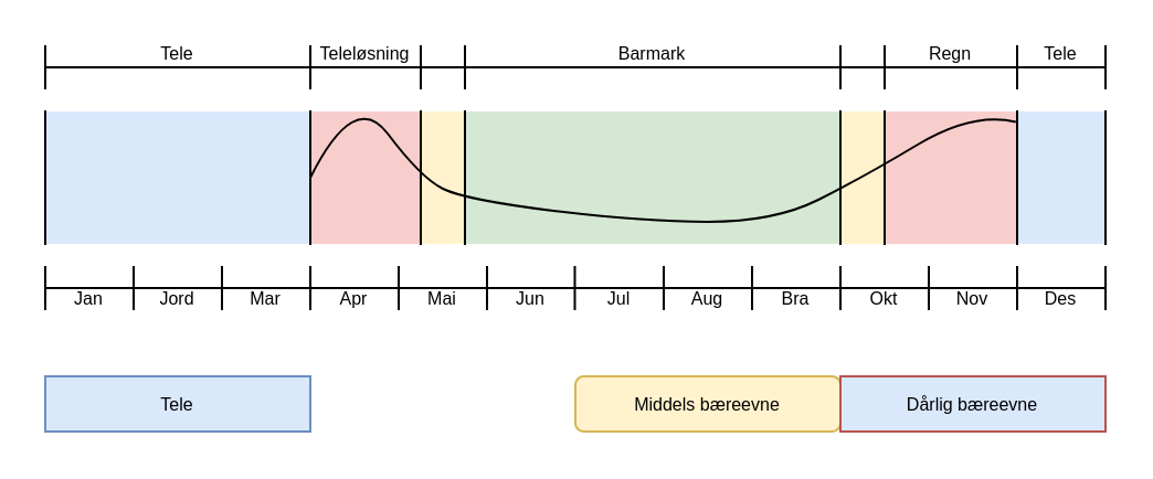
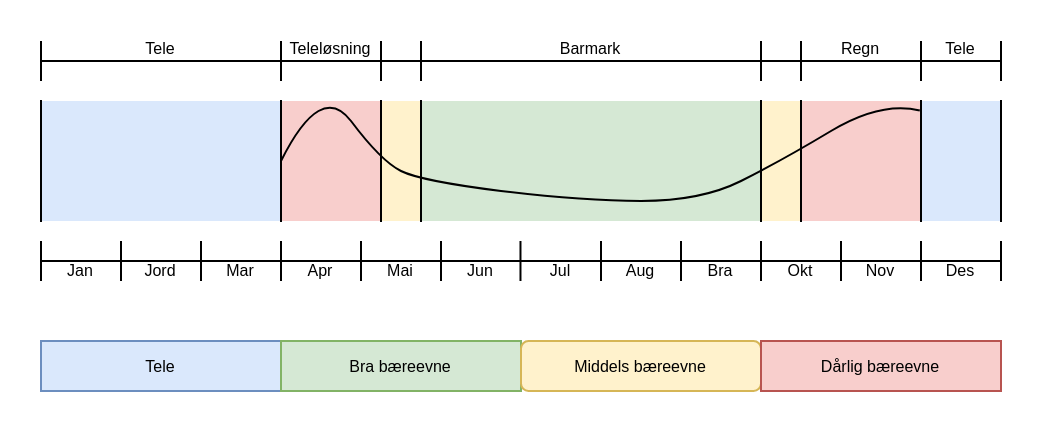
  <mxCell id="0" />
  <mxCell id="1" parent="0" />
  <mxCell id="2" value="Tele" style="shape=crossbar;whiteSpace=wrap;html=1;rounded=1;fontSize=8;verticalAlign=bottom;labelPosition=center;verticalLabelPosition=top;align=center;spacingTop=0;spacing=-10;" vertex="1" parent="1"><mxGeometry x="20" y="20" width="120" height="20" as="geometry" /></mxCell>
  <mxCell id="3" value="Teleløsning" style="shape=crossbar;whiteSpace=wrap;html=1;rounded=1;fontSize=8;verticalAlign=bottom;labelPosition=center;verticalLabelPosition=top;align=center;spacingTop=0;spacing=-10;" vertex="1" parent="1"><mxGeometry x="140" y="20" width="50" height="20" as="geometry" /></mxCell>
  <mxCell id="4" value="" style="shape=crossbar;whiteSpace=wrap;html=1;rounded=1;fontSize=8;verticalAlign=bottom;labelPosition=center;verticalLabelPosition=top;align=center;spacingTop=0;spacing=-10;" vertex="1" parent="1"><mxGeometry x="190" y="20" width="20" height="20" as="geometry" /></mxCell>
  <mxCell id="5" value="Barmark" style="shape=crossbar;whiteSpace=wrap;html=1;rounded=1;fontSize=8;verticalAlign=bottom;labelPosition=center;verticalLabelPosition=top;align=center;spacingTop=0;spacing=-10;" vertex="1" parent="1"><mxGeometry x="210" y="20" width="170" height="20" as="geometry" /></mxCell>
  <mxCell id="6" value="" style="shape=crossbar;whiteSpace=wrap;html=1;rounded=1;fontSize=8;verticalAlign=bottom;labelPosition=center;verticalLabelPosition=top;align=center;spacingTop=0;spacing=-10;" vertex="1" parent="1"><mxGeometry x="380" y="20" width="20" height="20" as="geometry" /></mxCell>
  <mxCell id="7" value="Regn" style="shape=crossbar;whiteSpace=wrap;html=1;rounded=1;fontSize=8;verticalAlign=bottom;labelPosition=center;verticalLabelPosition=top;align=center;spacingTop=0;spacing=-10;" vertex="1" parent="1"><mxGeometry x="400" y="20" width="60" height="20" as="geometry" /></mxCell>
  <mxCell id="8" value="Tele" style="shape=crossbar;whiteSpace=wrap;html=1;rounded=1;fontSize=8;verticalAlign=bottom;labelPosition=center;verticalLabelPosition=top;align=center;spacingTop=0;spacing=-10;" vertex="1" parent="1"><mxGeometry x="460" y="20" width="40" height="20" as="geometry" /></mxCell>
  <mxCell id="9" value="" style="group" vertex="1" connectable="0" parent="1"><mxGeometry x="20" y="120" width="480" height="27" as="geometry" /></mxCell>
  <mxCell id="10" value="" style="shape=crossbar;whiteSpace=wrap;html=1;rounded=1;treeFolding=0;" vertex="1" parent="9"><mxGeometry width="480.0" height="20" as="geometry" /></mxCell>
  <mxCell id="11" value="" style="endArrow=none;html=1;rounded=0;" edge="1" parent="9"><mxGeometry width="50" height="50" relative="1" as="geometry"><mxPoint x="40.0" y="20.0" as="sourcePoint" /><mxPoint x="40.0" as="targetPoint" /></mxGeometry></mxCell>
  <mxCell id="12" value="" style="endArrow=none;html=1;rounded=0;" edge="1" parent="9"><mxGeometry width="50" height="50" relative="1" as="geometry"><mxPoint x="80.0" y="20.0" as="sourcePoint" /><mxPoint x="80.0" as="targetPoint" /></mxGeometry></mxCell>
  <mxCell id="13" value="" style="endArrow=none;html=1;rounded=0;" edge="1" parent="9"><mxGeometry width="50" height="50" relative="1" as="geometry"><mxPoint x="120" y="20.0" as="sourcePoint" /><mxPoint x="120" as="targetPoint" /></mxGeometry></mxCell>
  <mxCell id="14" value="" style="endArrow=none;html=1;rounded=0;" edge="1" parent="9"><mxGeometry width="50" height="50" relative="1" as="geometry"><mxPoint x="160.0" y="20.0" as="sourcePoint" /><mxPoint x="160.0" as="targetPoint" /></mxGeometry></mxCell>
  <mxCell id="15" value="" style="endArrow=none;html=1;rounded=0;" edge="1" parent="9"><mxGeometry width="50" height="50" relative="1" as="geometry"><mxPoint x="200.0" y="20.0" as="sourcePoint" /><mxPoint x="200.0" as="targetPoint" /></mxGeometry></mxCell>
  <mxCell id="16" value="" style="endArrow=none;html=1;rounded=0;" edge="1" parent="9"><mxGeometry width="50" height="50" relative="1" as="geometry"><mxPoint x="239.74" y="20.0" as="sourcePoint" /><mxPoint x="239.74" as="targetPoint" /></mxGeometry></mxCell>
  <mxCell id="17" value="" style="endArrow=none;html=1;rounded=0;" edge="1" parent="9"><mxGeometry width="50" height="50" relative="1" as="geometry"><mxPoint x="280.0" y="20.0" as="sourcePoint" /><mxPoint x="280.0" as="targetPoint" /></mxGeometry></mxCell>
  <mxCell id="18" value="" style="endArrow=none;html=1;rounded=0;" edge="1" parent="9"><mxGeometry width="50" height="50" relative="1" as="geometry"><mxPoint x="320.0" y="20.0" as="sourcePoint" /><mxPoint x="320.0" as="targetPoint" /></mxGeometry></mxCell>
  <mxCell id="19" value="" style="endArrow=none;html=1;rounded=0;" edge="1" parent="9"><mxGeometry width="50" height="50" relative="1" as="geometry"><mxPoint x="360.0" y="20.0" as="sourcePoint" /><mxPoint x="360.0" as="targetPoint" /></mxGeometry></mxCell>
  <mxCell id="20" value="" style="endArrow=none;html=1;rounded=0;" edge="1" parent="9"><mxGeometry width="50" height="50" relative="1" as="geometry"><mxPoint x="400.0" y="20.0" as="sourcePoint" /><mxPoint x="400.0" as="targetPoint" /></mxGeometry></mxCell>
  <mxCell id="21" value="" style="endArrow=none;html=1;rounded=0;" edge="1" parent="9"><mxGeometry width="50" height="50" relative="1" as="geometry"><mxPoint x="440.0" y="20.0" as="sourcePoint" /><mxPoint x="440.0" as="targetPoint" /></mxGeometry></mxCell>
  <mxCell id="22" value="Apr" style="text;html=1;align=center;verticalAlign=bottom;whiteSpace=wrap;rounded=0;fontSize=8;spacing=6;" vertex="1" parent="9"><mxGeometry x="120" y="20" width="40" height="7" as="geometry" /></mxCell>
  <mxCell id="23" value="Mai" style="text;html=1;align=center;verticalAlign=bottom;whiteSpace=wrap;rounded=0;fontSize=8;spacing=6;" vertex="1" parent="9"><mxGeometry x="160" y="20" width="40" height="7" as="geometry" /></mxCell>
  <mxCell id="24" value="Jun" style="text;html=1;align=center;verticalAlign=bottom;whiteSpace=wrap;rounded=0;fontSize=8;spacing=6;" vertex="1" parent="9"><mxGeometry x="200" y="20" width="40" height="7" as="geometry" /></mxCell>
  <mxCell id="25" value="Jul" style="text;html=1;align=center;verticalAlign=bottom;whiteSpace=wrap;rounded=0;fontSize=8;spacing=6;" vertex="1" parent="9"><mxGeometry x="240" y="20" width="40" height="7" as="geometry" /></mxCell>
  <mxCell id="26" value="Aug" style="text;html=1;align=center;verticalAlign=bottom;whiteSpace=wrap;rounded=0;fontSize=8;spacing=6;" vertex="1" parent="9"><mxGeometry x="280" y="20" width="40" height="7" as="geometry" /></mxCell>
  <mxCell id="27" value="Bra" style="text;html=1;align=center;verticalAlign=bottom;whiteSpace=wrap;rounded=0;fontSize=8;spacing=6;" vertex="1" parent="9"><mxGeometry x="320" y="20" width="40" height="7" as="geometry" /></mxCell>
  <mxCell id="28" value="Okt" style="text;html=1;align=center;verticalAlign=bottom;whiteSpace=wrap;rounded=0;fontSize=8;spacing=6;" vertex="1" parent="9"><mxGeometry x="360" y="20" width="40" height="7" as="geometry" /></mxCell>
  <mxCell id="29" value="Nov" style="text;html=1;align=center;verticalAlign=bottom;whiteSpace=wrap;rounded=0;fontSize=8;spacing=6;" vertex="1" parent="9"><mxGeometry x="400" y="20" width="40" height="7" as="geometry" /></mxCell>
  <mxCell id="30" value="Des" style="text;html=1;align=center;verticalAlign=bottom;whiteSpace=wrap;rounded=0;fontSize=8;spacing=6;" vertex="1" parent="9"><mxGeometry x="440" y="20" width="40" height="7" as="geometry" /></mxCell>
  <mxCell id="31" value="Mar" style="text;html=1;align=center;verticalAlign=bottom;whiteSpace=wrap;rounded=0;fontSize=8;spacing=6;" vertex="1" parent="9"><mxGeometry x="80" y="20" width="40" height="7" as="geometry" /></mxCell>
  <mxCell id="32" value="Jord" style="text;html=1;align=center;verticalAlign=bottom;whiteSpace=wrap;rounded=0;fontSize=8;spacing=6;" vertex="1" parent="9"><mxGeometry x="40" y="20" width="40" height="7" as="geometry" /></mxCell>
  <mxCell id="33" value="Jan" style="text;html=1;align=center;verticalAlign=bottom;whiteSpace=wrap;rounded=0;fontSize=8;spacing=6;" vertex="1" parent="9"><mxGeometry y="20" width="40" height="7" as="geometry" /></mxCell>
  <mxCell id="34" value="" style="shape=partialRectangle;whiteSpace=wrap;html=1;top=0;bottom=0;fillColor=#dae8fc;strokeColor=default;" vertex="1" parent="1"><mxGeometry x="20" y="50" width="480" height="60" as="geometry" /></mxCell>
  <mxCell id="35" value="" style="shape=partialRectangle;whiteSpace=wrap;html=1;top=0;bottom=0;fillColor=#d5e8d4;strokeColor=light-dark(#000000, #446e2c);" vertex="1" parent="1"><mxGeometry x="140" y="50" width="320" height="60" as="geometry" /></mxCell>
  <mxCell id="36" value="" style="shape=partialRectangle;whiteSpace=wrap;html=1;top=0;bottom=0;fillColor=#f8cecc;strokeColor=light-dark(#000000, #d7817e);" vertex="1" parent="1"><mxGeometry x="140" y="50" width="50" height="60" as="geometry" /></mxCell>
  <mxCell id="37" value="" style="shape=partialRectangle;whiteSpace=wrap;html=1;top=0;bottom=0;fillColor=#fff2cc;strokeColor=light-dark(#000000, #6d5100);" vertex="1" parent="1"><mxGeometry x="190" y="50" width="20" height="60" as="geometry" /></mxCell>
  <mxCell id="38" value="" style="shape=partialRectangle;whiteSpace=wrap;html=1;top=0;bottom=0;fillColor=#f8cecc;strokeColor=light-dark(#000000, #d7817e);" vertex="1" parent="1"><mxGeometry x="400" y="50" width="60" height="60" as="geometry" /></mxCell>
  <mxCell id="39" value="" style="shape=partialRectangle;whiteSpace=wrap;html=1;top=0;bottom=0;fillColor=#fff2cc;strokeColor=#000000;" vertex="1" parent="1"><mxGeometry x="380" y="50" width="20" height="60" as="geometry" /></mxCell>
  <mxCell id="40" value="" style="curved=1;endArrow=none;html=1;rounded=0;exitX=0;exitY=0.5;exitDx=0;exitDy=0;startFill=0;entryX=0.99;entryY=0.079;entryDx=0;entryDy=0;entryPerimeter=0;" edge="1" parent="1" source="36" target="38"><mxGeometry width="50" height="50" relative="1" as="geometry"><mxPoint x="200" y="120" as="sourcePoint" /><mxPoint x="250" y="70" as="targetPoint" /><Array as="points"><mxPoint x="160" y="40" /><mxPoint x="190" y="80" /><mxPoint x="210" y="90" /><mxPoint x="290" y="100" /><mxPoint x="350" y="100" /><mxPoint x="390" y="80" /><mxPoint x="440" y="50" /></Array></mxGeometry></mxCell>
  <mxCell id="41" value="&lt;font&gt;Tele&lt;/font&gt;" style="rounded=0;whiteSpace=wrap;html=1;fillColor=#dae8fc;strokeColor=#6c8ebf;fontSize=8;" vertex="1" parent="1"><mxGeometry x="20" y="170" width="120" height="25" as="geometry" /></mxCell>
+ <mxCell id="42" value="&lt;font&gt;Bra bæreevne&lt;/font&gt;" style="rounded=0;whiteSpace=wrap;html=1;fillColor=#d5e8d4;strokeColor=#82b366;fontSize=8;" vertex="1" parent="1"><mxGeometry x="140" y="170" width="120" height="25" as="geometry" /></mxCell>
  <mxCell id="43" value="&lt;font&gt;Middels bæreevne&lt;/font&gt;" style="whiteSpace=wrap;html=1;fillColor=#fff2cc;strokeColor=#d6b656;fontSize=8;rounded=1;" vertex="1" parent="1"><mxGeometry x="260" y="170" width="120" height="25" as="geometry" /></mxCell>
- <mxCell id="44" value="&lt;font&gt;Dårlig bæreevne&lt;/font&gt;" style="rounded=0;whiteSpace=wrap;html=1;fillColor=#dae8fc;strokeColor=#b85450;fontSize=8;" vertex="1" parent="1"><mxGeometry x="380" y="170" width="120" height="25" as="geometry" /></mxCell>
+ <mxCell id="44" value="&lt;font&gt;Dårlig bæreevne&lt;/font&gt;" style="rounded=0;whiteSpace=wrap;html=1;fillColor=#f8cecc;strokeColor=#b85450;fontSize=8;" vertex="1" parent="1"><mxGeometry x="380" y="170" width="120" height="25" as="geometry" /></mxCell>
